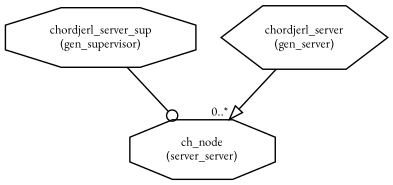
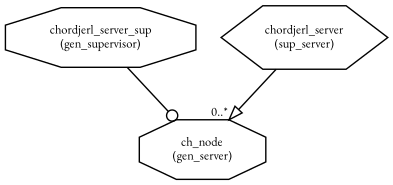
  digraph {
    fontname="EB Garamond"
    fontsize=9
    node [fontname="EB Garamond" fontsize=9 shape=octagon]
    edge [fontname="EB Garamond" fontsize=9]
    chordjerl_server_sup [label="\N\n(gen_supervisor)"]
-   ch_node [label="\N\n(server_server)"]
-   chordjerl_server [label="\N\n(gen_server)" shape=hexagon]
+   ch_node [label="\N\n(gen_server)"]
+   chordjerl_server [label="\N\n(sup_server)" shape=hexagon]
    chordjerl_server_sup -> ch_node [arrowhead=odot]
    chordjerl_server -> ch_node [arrowhead=onormal headlabel="        0..*"]
  }
